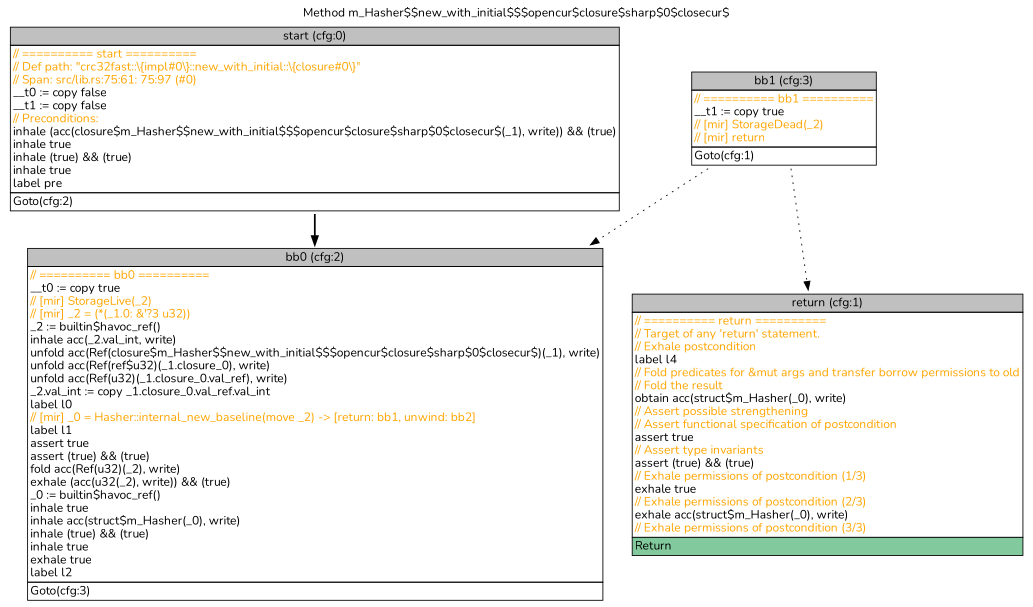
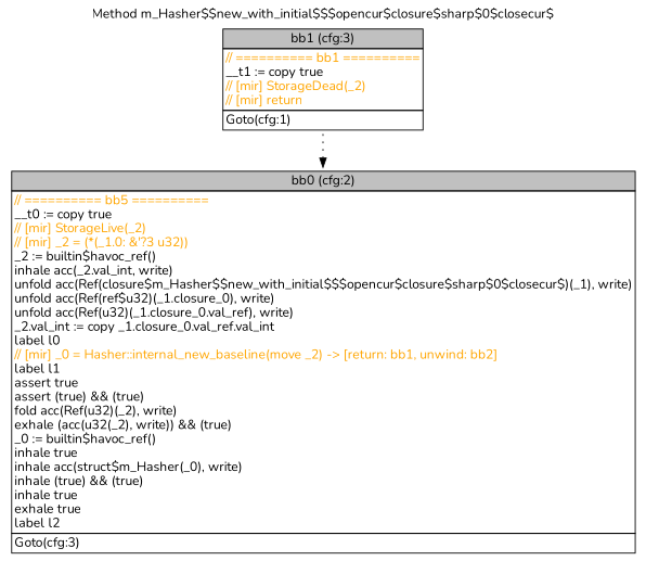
  digraph {
    fontname=Nunito
    label="Method m_Hasher$$new_with_initial$$$opencur$closure$sharp$0$closecur$"
    labelloc=t
    node [fontname=Nunito shape=none]
    edge [fontname=Nunito style=dotted]
-   n1 [label=<<table border="0" cellborder="1" cellspacing="0"><tr><td bgcolor="gray" align="center">start (cfg:0)</td></tr><tr><td align="left" balign="left"><font color="orange">// ========== start ==========</font><br/><font color="orange">// Def path: "crc32fast::\{impl#0\}::new_with_initial::\{closure#0\}"</font><br/><font color="orange">// Span: src/lib.rs:75:61: 75:97 (#0)</font><br/>__t0 := copy false<br/>__t1 := copy false<br/><font color="orange">// Preconditions:</font><br/>inhale (acc(closure$m_Hasher$$new_with_initial$$$opencur$closure$sharp$0$closecur$(_1), write)) &amp;&amp; (true)<br/>inhale true<br/>inhale (true) &amp;&amp; (true)<br/>inhale true<br/>label pre</td></tr><tr><td align="left">Goto(cfg:2)<br/></td></tr></table>>]
-   n2 [label=<<table border="0" cellborder="1" cellspacing="0"><tr><td bgcolor="gray" align="center">bb0 (cfg:2)</td></tr><tr><td align="left" balign="left"><font color="orange">// ========== bb0 ==========</font><br/>__t0 := copy true<br/><font color="orange">// [mir] StorageLive(_2)</font><br/><font color="orange">// [mir] _2 = (*(_1.0: &amp;'?3 u32))</font><br/>_2 := builtin$havoc_ref()<br/>inhale acc(_2.val_int, write)<br/>unfold acc(Ref(closure$m_Hasher$$new_with_initial$$$opencur$closure$sharp$0$closecur$)(_1), write)<br/>unfold acc(Ref(ref$u32)(_1.closure_0), write)<br/>unfold acc(Ref(u32)(_1.closure_0.val_ref), write)<br/>_2.val_int := copy _1.closure_0.val_ref.val_int<br/>label l0<br/><font color="orange">// [mir] _0 = Hasher::internal_new_baseline(move _2) -&gt; [return: bb1, unwind: bb2]</font><br/>label l1<br/>assert true<br/>assert (true) &amp;&amp; (true)<br/>fold acc(Ref(u32)(_2), write)<br/>exhale (acc(u32(_2), write)) &amp;&amp; (true)<br/>_0 := builtin$havoc_ref()<br/>inhale true<br/>inhale acc(struct$m_Hasher(_0), write)<br/>inhale (true) &amp;&amp; (true)<br/>inhale true<br/>exhale true<br/>label l2</td></tr><tr><td align="left">Goto(cfg:3)<br/></td></tr></table>>]
-   n3 [label=<<table border="0" cellborder="1" cellspacing="0"><tr><td bgcolor="gray" align="center">return (cfg:1)</td></tr><tr><td align="left" balign="left"><font color="orange">// ========== return ==========</font><br/><font color="orange">// Target of any 'return' statement.</font><br/><font color="orange">// Exhale postcondition</font><br/>label l4<br/><font color="orange">// Fold predicates for &amp;mut args and transfer borrow permissions to old</font><br/><font color="orange">// Fold the result</font><br/>obtain acc(struct$m_Hasher(_0), write)<br/><font color="orange">// Assert possible strengthening</font><br/><font color="orange">// Assert functional specification of postcondition</font><br/>assert true<br/><font color="orange">// Assert type invariants</font><br/>assert (true) &amp;&amp; (true)<br/><font color="orange">// Exhale permissions of postcondition (1/3)</font><br/>exhale true<br/><font color="orange">// Exhale permissions of postcondition (2/3)</font><br/>exhale acc(struct$m_Hasher(_0), write)<br/><font color="orange">// Exhale permissions of postcondition (3/3)</font></td></tr><tr><td align="left" bgcolor="#82CA9D">Return<br/></td></tr></table>>]
+   n2 [label=<<table border="0" cellborder="1" cellspacing="0"><tr><td bgcolor="gray" align="center">bb0 (cfg:2)</td></tr><tr><td align="left" balign="left"><font color="orange">// ========== bb5 ==========</font><br/>__t0 := copy true<br/><font color="orange">// [mir] StorageLive(_2)</font><br/><font color="orange">// [mir] _2 = (*(_1.0: &amp;'?3 u32))</font><br/>_2 := builtin$havoc_ref()<br/>inhale acc(_2.val_int, write)<br/>unfold acc(Ref(closure$m_Hasher$$new_with_initial$$$opencur$closure$sharp$0$closecur$)(_1), write)<br/>unfold acc(Ref(ref$u32)(_1.closure_0), write)<br/>unfold acc(Ref(u32)(_1.closure_0.val_ref), write)<br/>_2.val_int := copy _1.closure_0.val_ref.val_int<br/>label l0<br/><font color="orange">// [mir] _0 = Hasher::internal_new_baseline(move _2) -&gt; [return: bb1, unwind: bb2]</font><br/>label l1<br/>assert true<br/>assert (true) &amp;&amp; (true)<br/>fold acc(Ref(u32)(_2), write)<br/>exhale (acc(u32(_2), write)) &amp;&amp; (true)<br/>_0 := builtin$havoc_ref()<br/>inhale true<br/>inhale acc(struct$m_Hasher(_0), write)<br/>inhale (true) &amp;&amp; (true)<br/>inhale true<br/>exhale true<br/>label l2</td></tr><tr><td align="left">Goto(cfg:3)<br/></td></tr></table>>]
    n4 [label=<<table border="0" cellborder="1" cellspacing="0"><tr><td bgcolor="gray" align="center">bb1 (cfg:3)</td></tr><tr><td align="left" balign="left"><font color="orange">// ========== bb1 ==========</font><br/>__t1 := copy true<br/><font color="orange">// [mir] StorageDead(_2)</font><br/><font color="orange">// [mir] return</font></td></tr><tr><td align="left">Goto(cfg:1)<br/></td></tr></table>>]
-   n1 -> n2 [style=bold]
    n4 -> n2
-   n4 -> n3
  }
